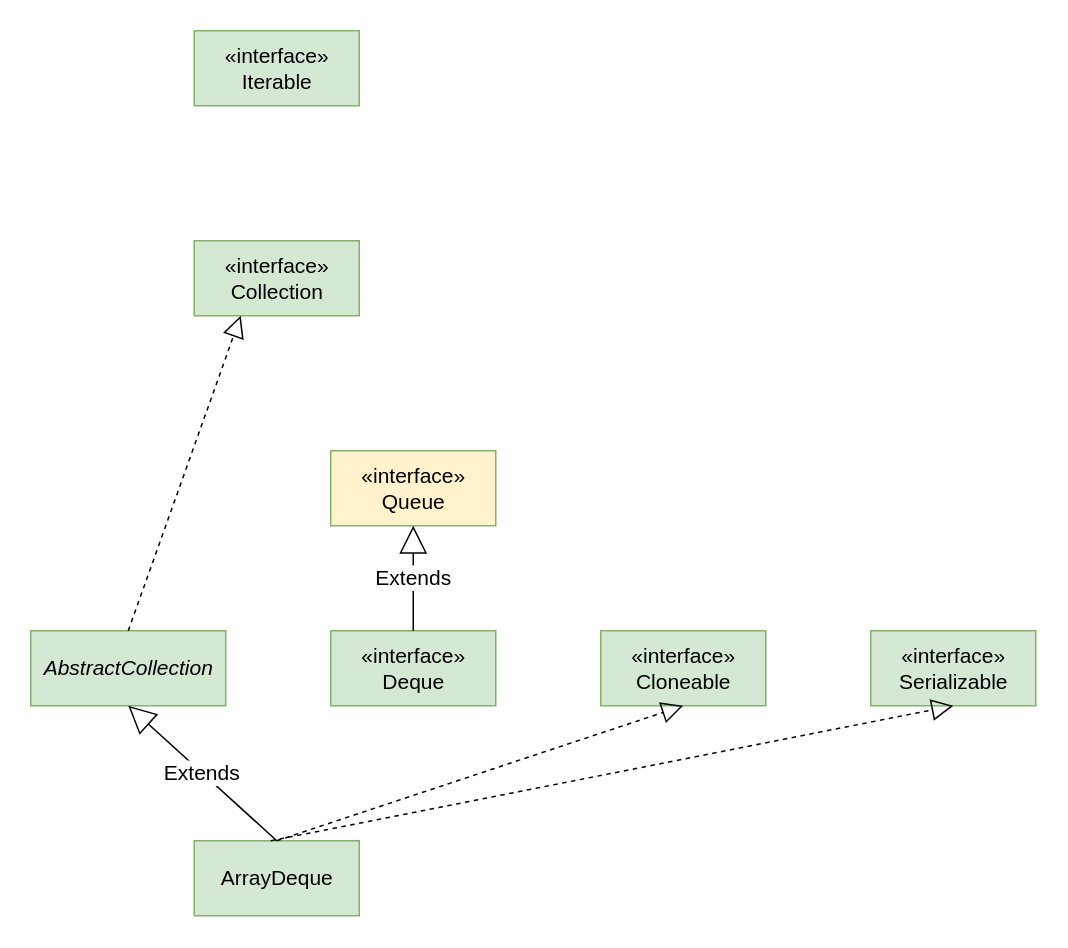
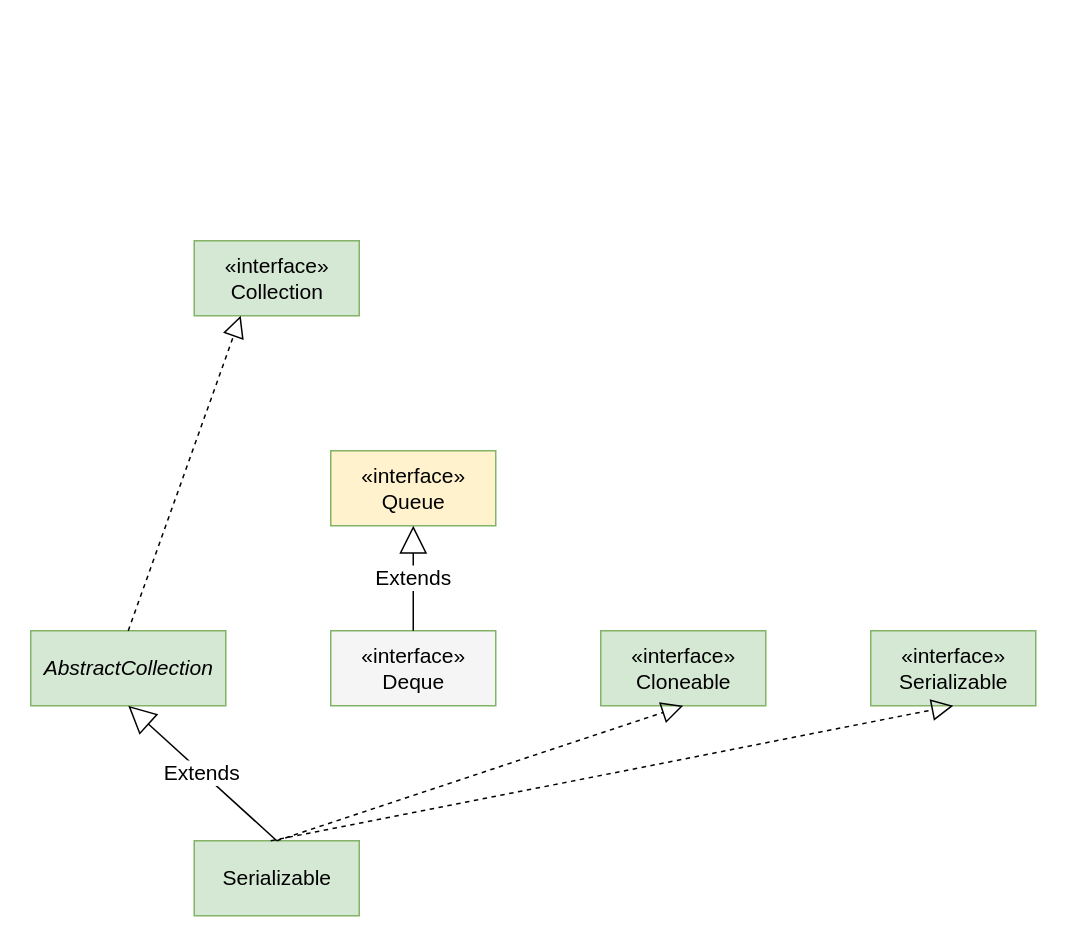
  <mxCell id="0" />
  <mxCell id="1" parent="0" />
- <mxCell id="2" value="ArrayDeque" style="html=1;fontSize=14;fillColor=#d5e8d4;strokeColor=#82b366;" vertex="1" parent="1"><mxGeometry x="129" y="560" width="110" height="50" as="geometry" /></mxCell>
+ <mxCell id="2" value="Serializable" style="html=1;fontSize=14;fillColor=#d5e8d4;strokeColor=#82b366;" vertex="1" parent="1"><mxGeometry x="129" y="560" width="110" height="50" as="geometry" /></mxCell>
  <mxCell id="3" value="&lt;i style=&quot;font-size: 14px;&quot;&gt;AbstractCollection&lt;/i&gt;" style="html=1;fontSize=14;fillColor=#d5e8d4;strokeColor=#82b366;" vertex="1" parent="1"><mxGeometry x="20" y="420" width="130" height="50" as="geometry" /></mxCell>
  <mxCell id="4" value="Extends" style="endArrow=block;endSize=16;endFill=0;html=1;rounded=0;exitX=0.5;exitY=0;exitDx=0;exitDy=0;entryX=0.5;entryY=1;entryDx=0;entryDy=0;fontSize=14;" edge="1" parent="1" source="2" target="3"><mxGeometry width="160" relative="1" as="geometry"><mxPoint x="90" y="460" as="sourcePoint" /><mxPoint x="250" y="460" as="targetPoint" /></mxGeometry></mxCell>
- <mxCell id="5" value="«interface»&lt;br style=&quot;font-size: 14px;&quot;&gt;Deque" style="html=1;fontSize=14;fillColor=#d5e8d4;strokeColor=#82b366;" vertex="1" parent="1"><mxGeometry x="220" y="420" width="110" height="50" as="geometry" /></mxCell>
+ <mxCell id="5" value="«interface»&lt;br style=&quot;font-size: 14px;&quot;&gt;Deque" style="html=1;fontSize=14;fillColor=#f5f5f5;strokeColor=#82b366;" vertex="1" parent="1"><mxGeometry x="220" y="420" width="110" height="50" as="geometry" /></mxCell>
  <mxCell id="6" value="«interface»&lt;br style=&quot;font-size: 14px;&quot;&gt;Cloneable" style="html=1;fontSize=14;fillColor=#d5e8d4;strokeColor=#82b366;" vertex="1" parent="1"><mxGeometry x="400" y="420" width="110" height="50" as="geometry" /></mxCell>
  <mxCell id="7" value="" style="endArrow=block;dashed=1;endFill=0;endSize=12;html=1;rounded=0;exitX=0.5;exitY=0;exitDx=0;exitDy=0;entryX=0.5;entryY=1;entryDx=0;entryDy=0;fontSize=14;" edge="1" parent="1" source="2" target="6"><mxGeometry width="160" relative="1" as="geometry"><mxPoint x="270" y="460" as="sourcePoint" /><mxPoint x="430" y="460" as="targetPoint" /></mxGeometry></mxCell>
  <mxCell id="8" value="«interface»&lt;br style=&quot;font-size: 14px;&quot;&gt;Serializable" style="html=1;fontSize=14;fillColor=#d5e8d4;strokeColor=#82b366;" vertex="1" parent="1"><mxGeometry x="580" y="420" width="110" height="50" as="geometry" /></mxCell>
  <mxCell id="9" value="" style="endArrow=block;dashed=1;endFill=0;endSize=12;html=1;rounded=0;entryX=0.5;entryY=1;entryDx=0;entryDy=0;fontSize=14;" edge="1" parent="1" target="8"><mxGeometry width="160" relative="1" as="geometry"><mxPoint x="180" y="560" as="sourcePoint" /><mxPoint x="480" y="460" as="targetPoint" /></mxGeometry></mxCell>
  <mxCell id="10" value="«interface»&lt;br style=&quot;font-size: 14px;&quot;&gt;Collection" style="html=1;fontSize=14;fillColor=#d5e8d4;strokeColor=#82b366;" vertex="1" parent="1"><mxGeometry x="129" y="160" width="110" height="50" as="geometry" /></mxCell>
  <mxCell id="11" value="" style="endArrow=block;dashed=1;endFill=0;endSize=12;html=1;rounded=0;exitX=0.5;exitY=0;exitDx=0;exitDy=0;fontSize=14;" edge="1" parent="1" source="3"><mxGeometry width="160" relative="1" as="geometry"><mxPoint x="150" y="320" as="sourcePoint" /><mxPoint x="160" y="210" as="targetPoint" /></mxGeometry></mxCell>
  <mxCell id="12" value="«interface»&lt;br style=&quot;font-size: 14px;&quot;&gt;Queue" style="html=1;fontSize=14;fillColor=#fff2cc;strokeColor=#82b366;" vertex="1" parent="1"><mxGeometry x="220" y="300" width="110" height="50" as="geometry" /></mxCell>
  <mxCell id="13" value="Extends" style="endArrow=block;endSize=16;endFill=0;html=1;rounded=0;exitX=0.5;exitY=0;exitDx=0;exitDy=0;entryX=0.5;entryY=1;entryDx=0;entryDy=0;fontSize=14;" edge="1" parent="1" source="5" target="12"><mxGeometry width="160" relative="1" as="geometry"><mxPoint x="150" y="320" as="sourcePoint" /><mxPoint x="310" y="320" as="targetPoint" /></mxGeometry></mxCell>
- <mxCell id="14" value="«interface»&lt;br style=&quot;font-size: 14px;&quot;&gt;Iterable" style="html=1;fontSize=14;fillColor=#d5e8d4;strokeColor=#82b366;" vertex="1" parent="1"><mxGeometry x="129" y="20" width="110" height="50" as="geometry" /></mxCell>
